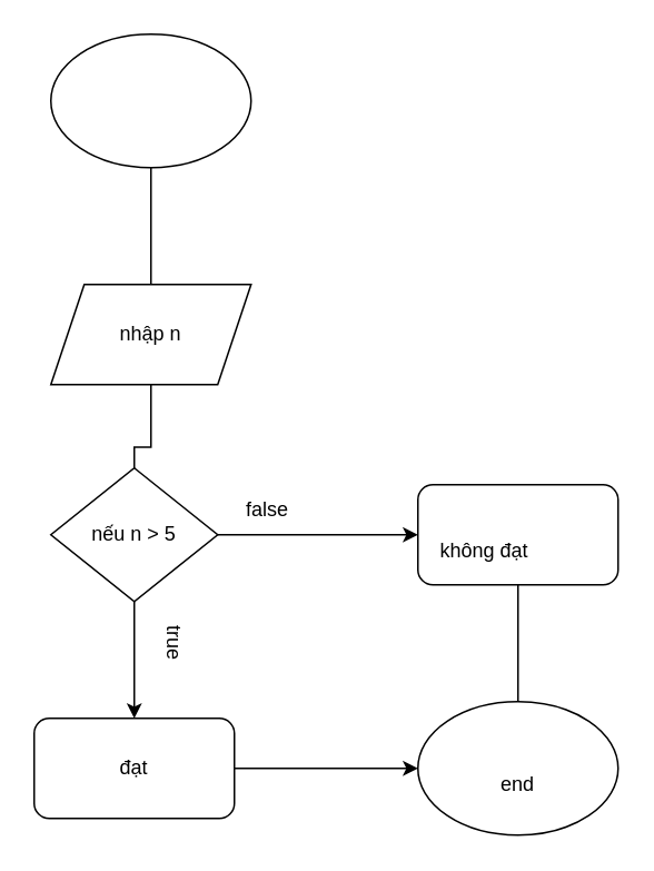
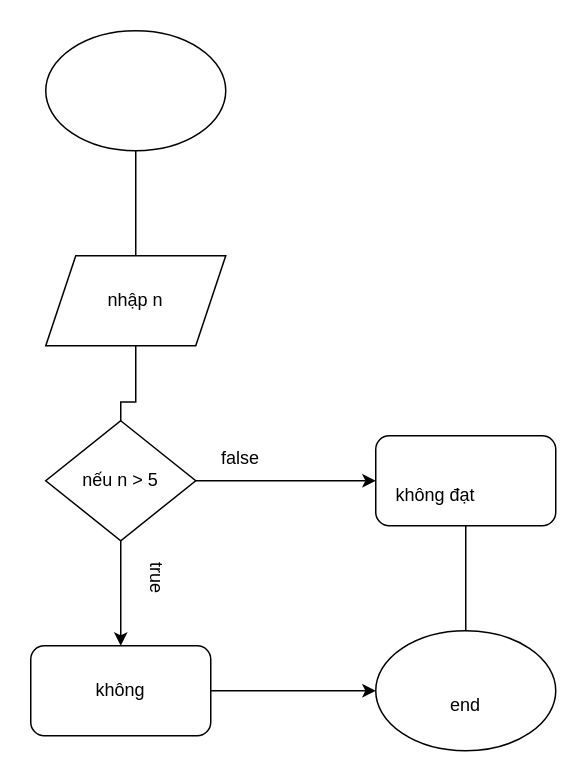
  <mxCell id="0" />
  <mxCell id="1" parent="0" />
  <mxCell id="2" value="" style="edgeStyle=orthogonalEdgeStyle;rounded=0;orthogonalLoop=1;jettySize=auto;html=1;" edge="1" parent="1" source="3" target="14"><mxGeometry relative="1" as="geometry" /></mxCell>
  <mxCell id="3" value="" style="ellipse;whiteSpace=wrap;html=1;" vertex="1" parent="1"><mxGeometry x="30" y="20" width="120" height="80" as="geometry" /></mxCell>
  <mxCell id="4" value="" style="edgeStyle=orthogonalEdgeStyle;rounded=0;orthogonalLoop=1;jettySize=auto;html=1;" edge="1" parent="1" source="5" target="15"><mxGeometry relative="1" as="geometry" /></mxCell>
  <mxCell id="5" value="" style="shape=parallelogram;perimeter=parallelogramPerimeter;whiteSpace=wrap;html=1;fixedSize=1;" vertex="1" parent="1"><mxGeometry x="30" y="170" width="120" height="60" as="geometry" /></mxCell>
  <mxCell id="6" value="" style="edgeStyle=orthogonalEdgeStyle;rounded=0;orthogonalLoop=1;jettySize=auto;html=1;" edge="1" parent="1" source="8" target="10"><mxGeometry relative="1" as="geometry" /></mxCell>
  <mxCell id="7" value="" style="edgeStyle=orthogonalEdgeStyle;rounded=0;orthogonalLoop=1;jettySize=auto;html=1;" edge="1" parent="1" source="8" target="12"><mxGeometry relative="1" as="geometry" /></mxCell>
  <mxCell id="8" value="" style="rhombus;whiteSpace=wrap;html=1;" vertex="1" parent="1"><mxGeometry x="30" y="280" width="100" height="80" as="geometry" /></mxCell>
  <mxCell id="9" value="" style="edgeStyle=orthogonalEdgeStyle;rounded=0;orthogonalLoop=1;jettySize=auto;html=1;" edge="1" parent="1" source="10" target="20"><mxGeometry relative="1" as="geometry" /></mxCell>
  <mxCell id="10" value="" style="rounded=1;whiteSpace=wrap;html=1;" vertex="1" parent="1"><mxGeometry x="250" y="290" width="120" height="60" as="geometry" /></mxCell>
  <mxCell id="11" value="" style="edgeStyle=orthogonalEdgeStyle;rounded=0;orthogonalLoop=1;jettySize=auto;html=1;" edge="1" parent="1" source="12" target="13"><mxGeometry relative="1" as="geometry" /></mxCell>
  <mxCell id="12" value="" style="rounded=1;whiteSpace=wrap;html=1;" vertex="1" parent="1"><mxGeometry x="20" y="430" width="120" height="60" as="geometry" /></mxCell>
  <mxCell id="13" value="" style="ellipse;whiteSpace=wrap;html=1;" vertex="1" parent="1"><mxGeometry x="250" y="420" width="120" height="80" as="geometry" /></mxCell>
  <mxCell id="14" value="nhập n" style="text;html=1;align=center;verticalAlign=middle;whiteSpace=wrap;rounded=0;" vertex="1" parent="1"><mxGeometry x="60" y="185" width="60" height="30" as="geometry" /></mxCell>
  <mxCell id="15" value="nếu n &amp;gt; 5" style="text;html=1;align=center;verticalAlign=middle;whiteSpace=wrap;rounded=0;" vertex="1" parent="1"><mxGeometry x="50" y="305" width="60" height="30" as="geometry" /></mxCell>
  <mxCell id="16" value="false" style="text;html=1;align=center;verticalAlign=middle;whiteSpace=wrap;rounded=0;" vertex="1" parent="1"><mxGeometry x="130" y="290" width="60" height="30" as="geometry" /></mxCell>
  <mxCell id="17" value="true" style="text;html=1;align=center;verticalAlign=middle;whiteSpace=wrap;rounded=0;rotation=90;" vertex="1" parent="1"><mxGeometry x="74" y="370" width="60" height="30" as="geometry" /></mxCell>
  <mxCell id="18" value="không đạt" style="text;html=1;align=center;verticalAlign=middle;whiteSpace=wrap;rounded=0;" vertex="1" parent="1"><mxGeometry x="260" y="315" width="60" height="30" as="geometry" /></mxCell>
- <mxCell id="19" value="đạt" style="text;html=1;align=center;verticalAlign=middle;whiteSpace=wrap;rounded=0;" vertex="1" parent="1"><mxGeometry x="50" y="445" width="60" height="30" as="geometry" /></mxCell>
+ <mxCell id="19" value="không" style="text;html=1;align=center;verticalAlign=middle;whiteSpace=wrap;rounded=0;" vertex="1" parent="1"><mxGeometry x="50" y="445" width="60" height="30" as="geometry" /></mxCell>
  <mxCell id="20" value="end" style="text;html=1;align=center;verticalAlign=middle;whiteSpace=wrap;rounded=0;" vertex="1" parent="1"><mxGeometry x="280" y="455" width="60" height="30" as="geometry" /></mxCell>
